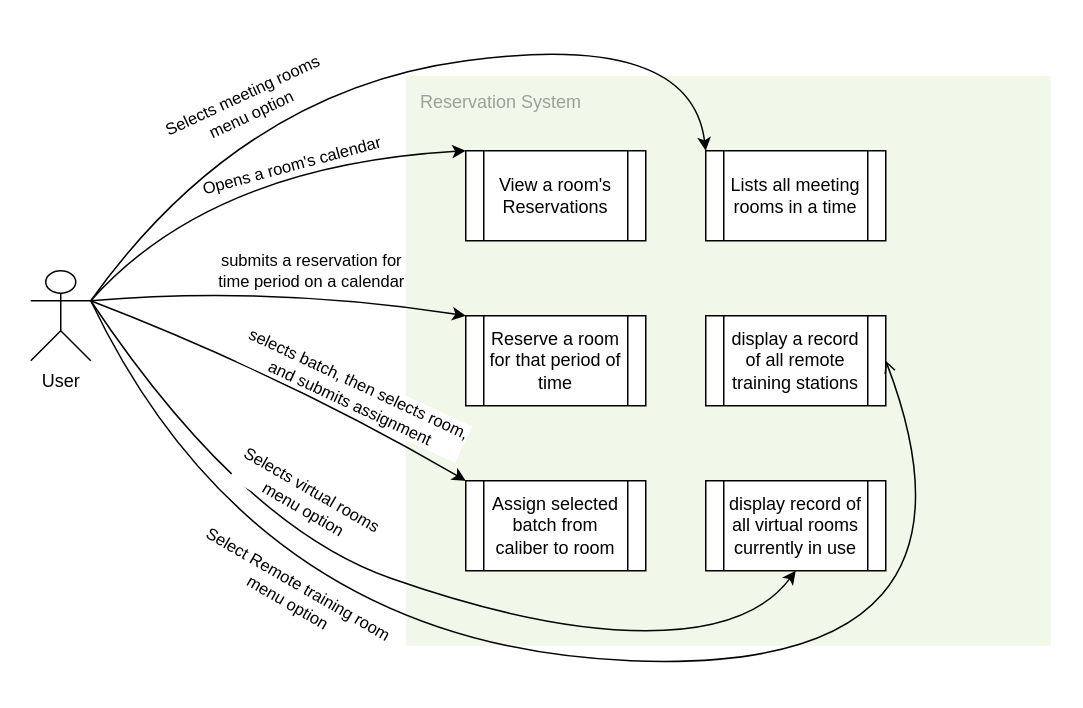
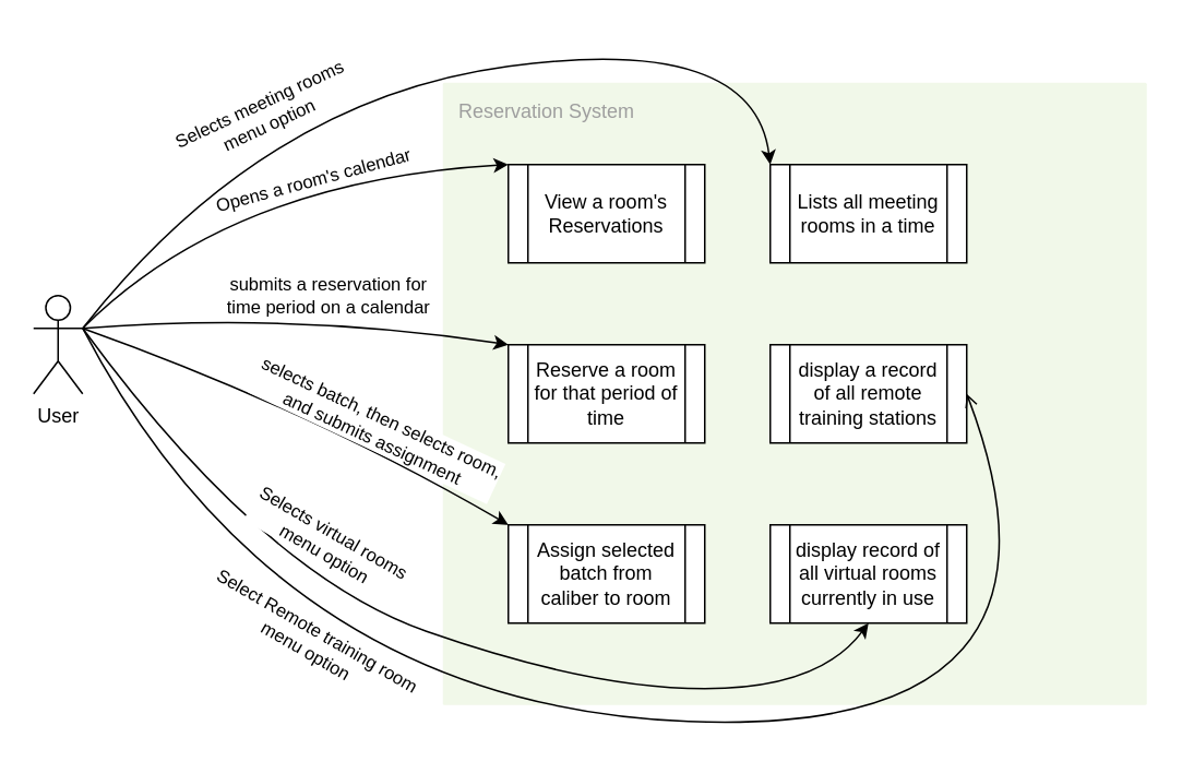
  <mxCell id="0" />
  <mxCell id="1" parent="0" />
- <mxCell id="2" value="User" style="shape=umlActor;verticalLabelPosition=bottom;verticalAlign=top;html=1;outlineConnect=0;" parent="1" vertex="1"><mxGeometry x="20" y="180" width="40" height="60" as="geometry" /></mxCell>
+ <mxCell id="2" value="User" style="shape=umlActor;verticalLabelPosition=bottom;verticalAlign=top;html=1;outlineConnect=0;" parent="1" vertex="1"><mxGeometry x="20" y="180" width="30" height="60" as="geometry" /></mxCell>
  <mxCell id="3" value="Reservation System" style="points=[[0,0,0],[0.25,0,0],[0.5,0,0],[0.75,0,0],[1,0,0],[1,0.25,0],[1,0.5,0],[1,0.75,0],[1,1,0],[0.75,1,0],[0.5,1,0],[0.25,1,0],[0,1,0],[0,0.75,0],[0,0.5,0],[0,0.25,0]];rounded=1;absoluteArcSize=1;arcSize=2;html=1;strokeColor=none;gradientColor=none;shadow=0;dashed=0;fontSize=12;fontColor=#9E9E9E;align=left;verticalAlign=top;spacing=10;spacingTop=-4;fillColor=#F1F8E9;" parent="1" vertex="1"><mxGeometry x="270" y="50" width="430" height="380" as="geometry" /></mxCell>
  <mxCell id="4" value="View a room's Reservations" style="shape=process;whiteSpace=wrap;html=1;backgroundOutline=1;" parent="1" vertex="1"><mxGeometry x="310" y="100" width="120" height="60" as="geometry" /></mxCell>
  <mxCell id="5" value="Reserve a room for that period of time" style="shape=process;whiteSpace=wrap;html=1;backgroundOutline=1;" parent="1" vertex="1"><mxGeometry x="310" y="210" width="120" height="60" as="geometry" /></mxCell>
  <mxCell id="6" value="" style="curved=1;endArrow=classic;html=1;exitX=1;exitY=0.333;exitDx=0;exitDy=0;exitPerimeter=0;entryX=0;entryY=0;entryDx=0;entryDy=0;" edge="1" parent="1" source="2" target="4"><mxGeometry width="50" height="50" relative="1" as="geometry"><mxPoint x="140" y="160" as="sourcePoint" /><mxPoint x="190" y="110" as="targetPoint" /><Array as="points"><mxPoint x="140" y="110" /></Array></mxGeometry></mxCell>
  <mxCell id="7" value="Opens a room's calendar" style="edgeLabel;html=1;align=center;verticalAlign=middle;resizable=0;points=[];rotation=-15;" vertex="1" connectable="0" parent="6"><mxGeometry x="-0.029" y="-25" relative="1" as="geometry"><mxPoint x="31.84" y="-23.97" as="offset" /></mxGeometry></mxCell>
  <mxCell id="8" value="" style="curved=1;endArrow=classic;html=1;entryX=0;entryY=0;entryDx=0;entryDy=0;exitX=1;exitY=0.333;exitDx=0;exitDy=0;exitPerimeter=0;" edge="1" parent="1" source="2" target="5"><mxGeometry width="50" height="50" relative="1" as="geometry"><mxPoint x="180" y="240" as="sourcePoint" /><mxPoint x="230" y="190" as="targetPoint" /><Array as="points"><mxPoint x="180" y="190" /></Array></mxGeometry></mxCell>
  <mxCell id="9" value="submits a reservation for&lt;br&gt;time period on a calendar" style="edgeLabel;html=1;align=center;verticalAlign=middle;resizable=0;points=[];rotation=0;" vertex="1" connectable="0" parent="8"><mxGeometry x="-0.339" y="-13" relative="1" as="geometry"><mxPoint x="62.26" y="-26.29" as="offset" /></mxGeometry></mxCell>
  <mxCell id="10" value="Assign selected batch from caliber to room" style="shape=process;whiteSpace=wrap;html=1;backgroundOutline=1;" vertex="1" parent="1"><mxGeometry x="310" y="320" width="120" height="60" as="geometry" /></mxCell>
  <mxCell id="11" value="" style="curved=1;endArrow=classic;html=1;entryX=0;entryY=0;entryDx=0;entryDy=0;exitX=1;exitY=0.333;exitDx=0;exitDy=0;exitPerimeter=0;" edge="1" parent="1" source="2" target="10"><mxGeometry width="50" height="50" relative="1" as="geometry"><mxPoint x="30" y="300" as="sourcePoint" /><mxPoint x="290" y="310" as="targetPoint" /><Array as="points"><mxPoint x="190" y="250" /></Array></mxGeometry></mxCell>
  <mxCell id="12" value="selects batch, then selects room, &lt;br&gt;and submits assignment" style="edgeLabel;html=1;align=center;verticalAlign=middle;resizable=0;points=[];rotation=25;" vertex="1" connectable="0" parent="11"><mxGeometry x="-0.339" y="-13" relative="1" as="geometry"><mxPoint x="94.91" y="15.81" as="offset" /></mxGeometry></mxCell>
  <mxCell id="13" value="Lists all meeting rooms in a time" style="shape=process;whiteSpace=wrap;html=1;backgroundOutline=1;" vertex="1" parent="1"><mxGeometry x="470" y="100" width="120" height="60" as="geometry" /></mxCell>
  <mxCell id="14" value="" style="curved=1;endArrow=classic;html=1;exitX=1;exitY=0.333;exitDx=0;exitDy=0;exitPerimeter=0;entryX=0;entryY=0;entryDx=0;entryDy=0;" edge="1" parent="1" source="2" target="13"><mxGeometry width="50" height="50" relative="1" as="geometry"><mxPoint x="60" y="110" as="sourcePoint" /><mxPoint x="320" y="10" as="targetPoint" /><Array as="points"><mxPoint x="160" y="60" /><mxPoint x="460" y="20" /></Array></mxGeometry></mxCell>
  <mxCell id="15" value="Selects meeting rooms &lt;br&gt;menu option" style="edgeLabel;html=1;align=center;verticalAlign=middle;resizable=0;points=[];rotation=-25;" vertex="1" connectable="0" parent="14"><mxGeometry x="-0.029" y="-25" relative="1" as="geometry"><mxPoint x="-97.43" y="-2.23" as="offset" /></mxGeometry></mxCell>
  <mxCell id="16" value="" style="curved=1;endArrow=classic;html=1;entryX=0.5;entryY=1;entryDx=0;entryDy=0;exitX=1;exitY=0.333;exitDx=0;exitDy=0;exitPerimeter=0;" edge="1" parent="1" source="2" target="18"><mxGeometry width="50" height="50" relative="1" as="geometry"><mxPoint x="90" y="380" as="sourcePoint" /><mxPoint x="140" y="330" as="targetPoint" /><Array as="points"><mxPoint x="160" y="350" /><mxPoint x="360" y="420" /><mxPoint x="500" y="420" /></Array></mxGeometry></mxCell>
  <mxCell id="17" value="Selects virtual rooms&lt;br&gt;&amp;nbsp;menu option" style="edgeLabel;html=1;align=center;verticalAlign=middle;resizable=0;points=[];rotation=30;" vertex="1" connectable="0" parent="16"><mxGeometry x="-0.351" y="11" relative="1" as="geometry"><mxPoint x="31.66" y="-11.27" as="offset" /></mxGeometry></mxCell>
  <mxCell id="18" value="display record of all virtual rooms currently in use" style="shape=process;whiteSpace=wrap;html=1;backgroundOutline=1;" vertex="1" parent="1"><mxGeometry x="470" y="320" width="120" height="60" as="geometry" /></mxCell>
  <mxCell id="19" value="display a record of all remote training stations" style="shape=process;whiteSpace=wrap;html=1;backgroundOutline=1;" vertex="1" parent="1"><mxGeometry x="470" y="210" width="120" height="60" as="geometry" /></mxCell>
  <mxCell id="20" value="" style="curved=1;endArrow=open;html=1;entryX=1;entryY=0.5;entryDx=0;entryDy=0;exitX=1;exitY=0.333;exitDx=0;exitDy=0;exitPerimeter=0;" edge="1" parent="1" source="2" target="19"><mxGeometry width="50" height="50" relative="1" as="geometry"><mxPoint x="140" y="500" as="sourcePoint" /><mxPoint x="190" y="450" as="targetPoint" /><Array as="points"><mxPoint x="170" y="430" /><mxPoint x="670" y="450" /></Array></mxGeometry></mxCell>
  <mxCell id="21" value="Select Remote training room&lt;br&gt;menu option" style="edgeLabel;html=1;align=center;verticalAlign=middle;resizable=0;points=[];rotation=30;" vertex="1" connectable="0" parent="20"><mxGeometry x="-0.609" y="38" relative="1" as="geometry"><mxPoint x="17.5" y="37.35" as="offset" /></mxGeometry></mxCell>
